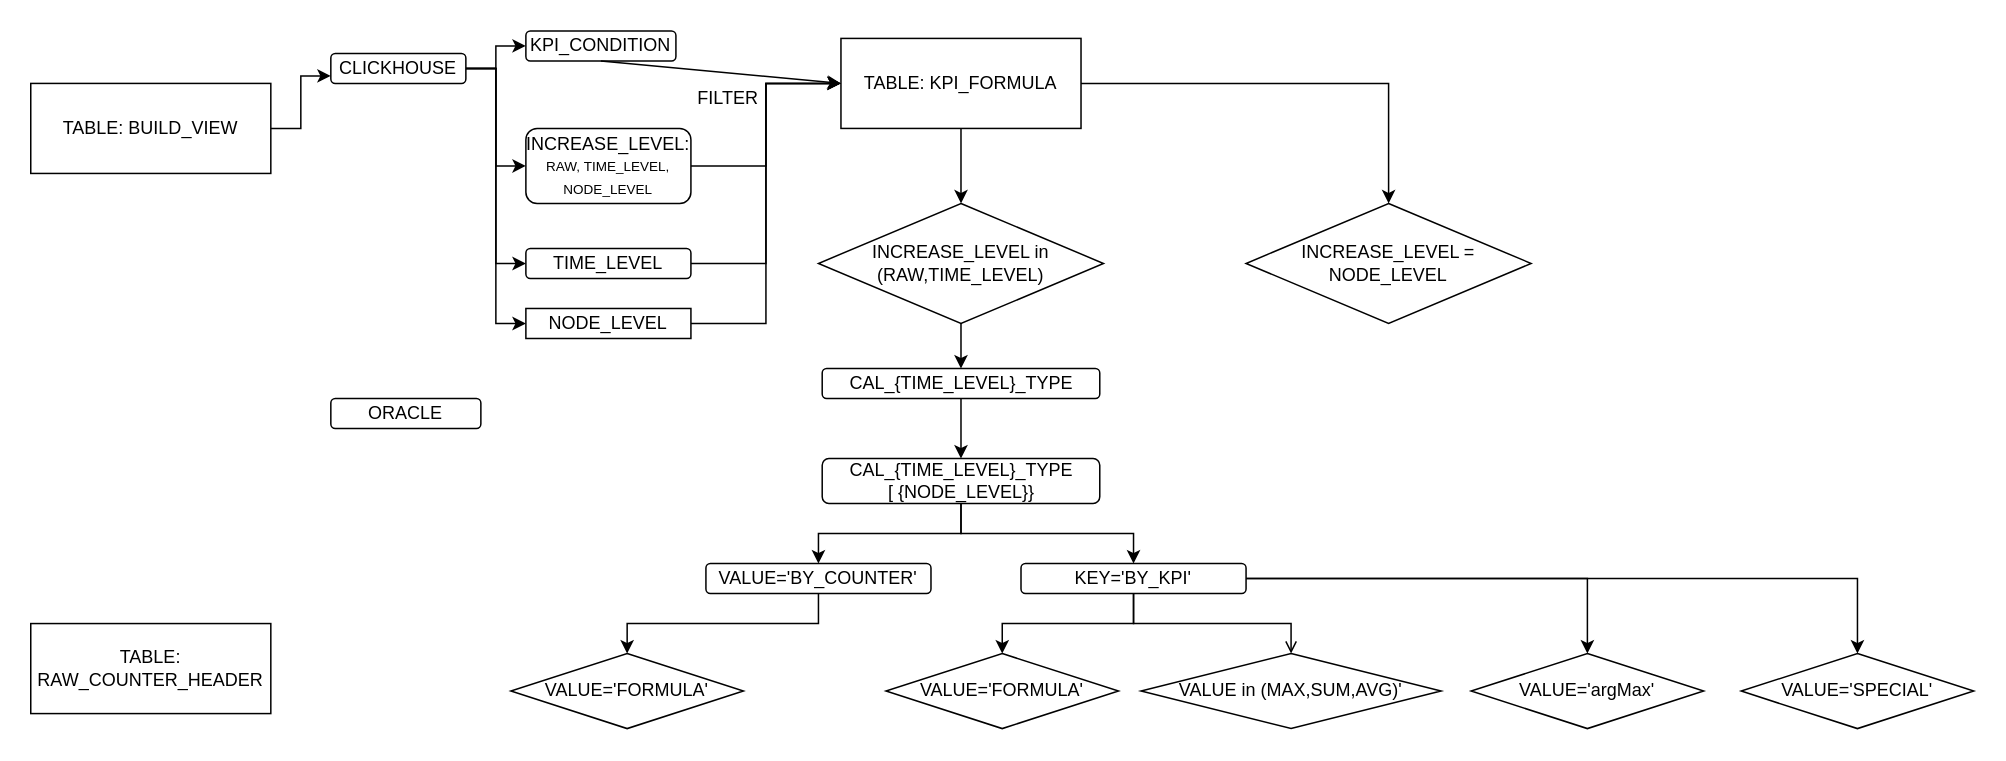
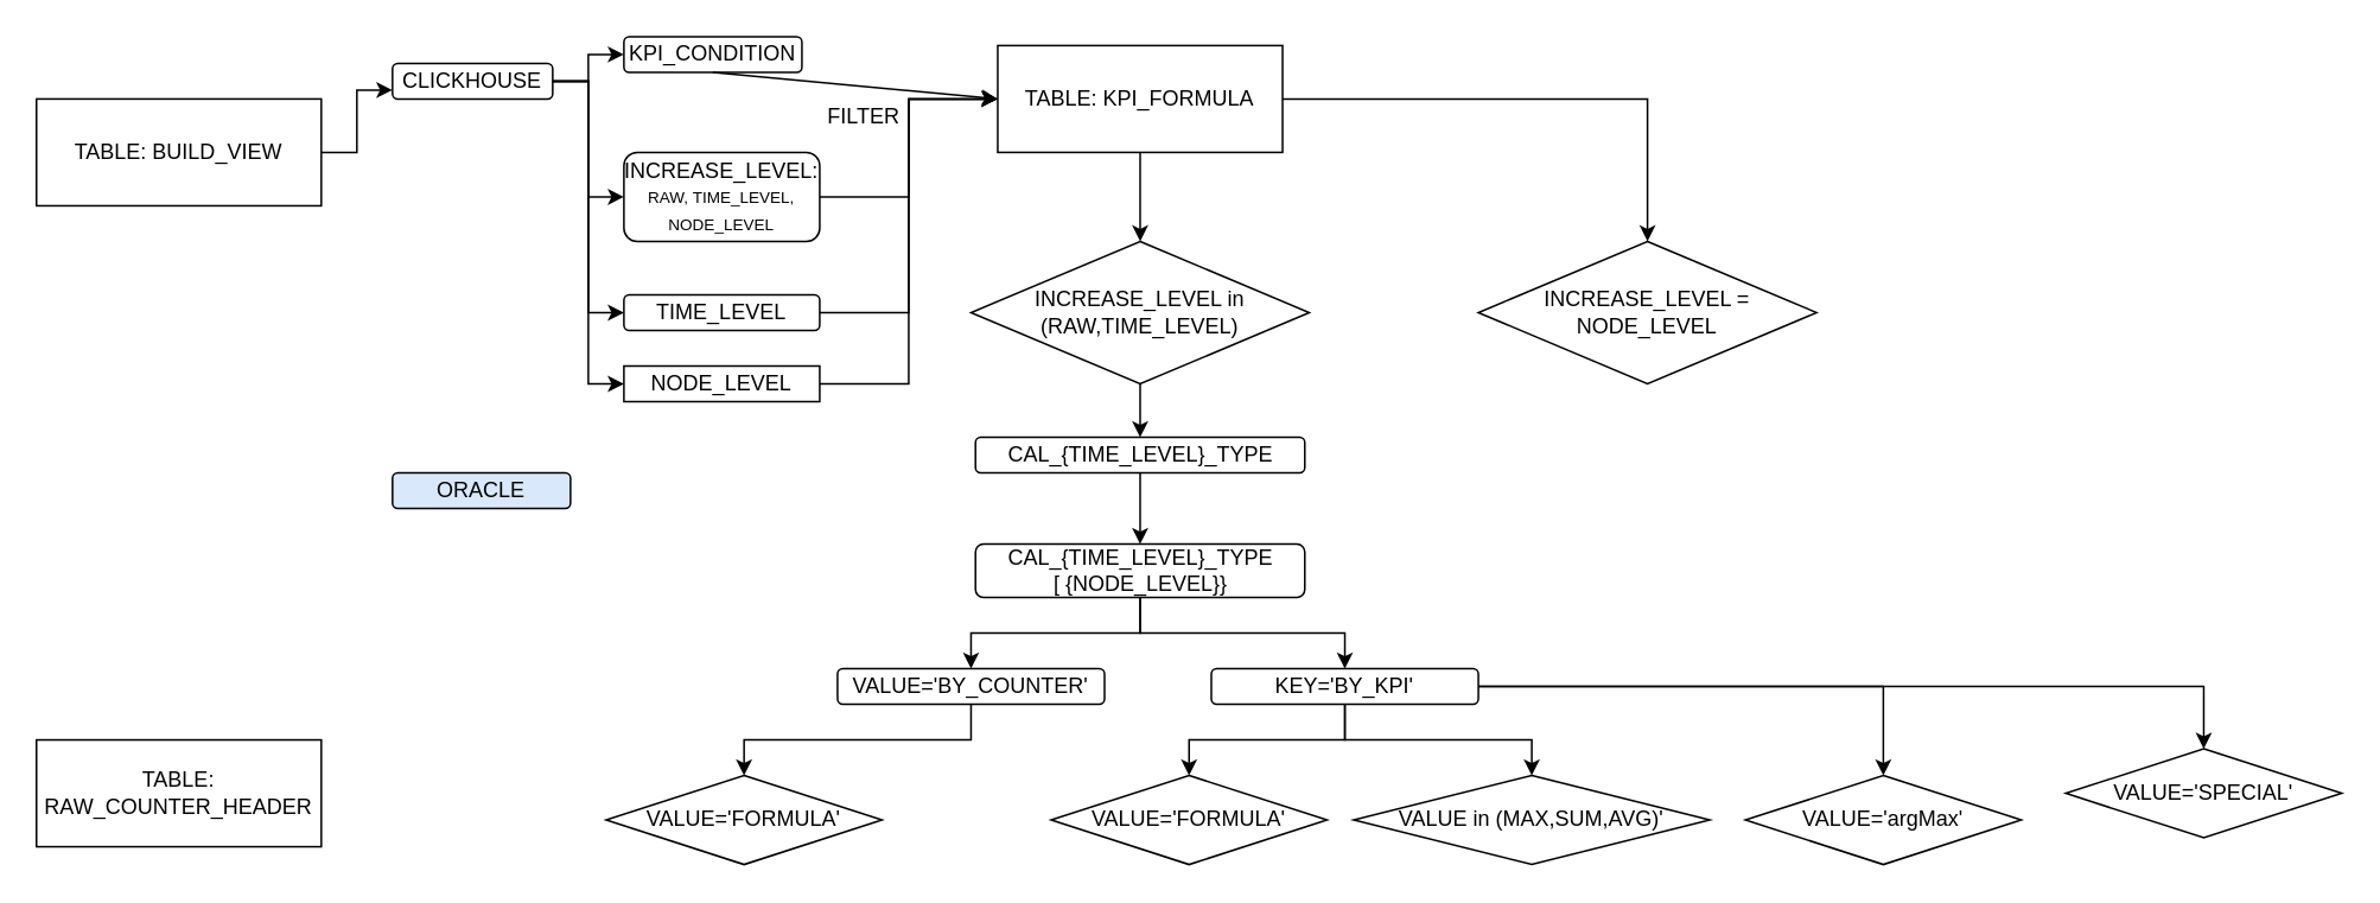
  <mxCell id="0" />
  <mxCell id="1" parent="0" />
  <mxCell id="2" value="" style="edgeStyle=orthogonalEdgeStyle;rounded=0;orthogonalLoop=1;jettySize=auto;html=1;entryX=0;entryY=0.75;entryDx=0;entryDy=0;" edge="1" parent="1" source="3" target="12"><mxGeometry relative="1" as="geometry" /></mxCell>
  <mxCell id="3" value="TABLE: BUILD_VIEW" style="rounded=0;whiteSpace=wrap;html=1;" vertex="1" parent="1"><mxGeometry x="20" y="55" width="160" height="60" as="geometry" /></mxCell>
  <mxCell id="4" style="edgeStyle=orthogonalEdgeStyle;rounded=0;orthogonalLoop=1;jettySize=auto;html=1;entryX=0.5;entryY=0;entryDx=0;entryDy=0;" edge="1" parent="1" source="6" target="22"><mxGeometry relative="1" as="geometry" /></mxCell>
  <mxCell id="5" style="edgeStyle=orthogonalEdgeStyle;rounded=0;orthogonalLoop=1;jettySize=auto;html=1;" edge="1" parent="1" source="6" target="23"><mxGeometry relative="1" as="geometry" /></mxCell>
  <mxCell id="6" value="TABLE: KPI_FORMULA" style="rounded=0;whiteSpace=wrap;html=1;" vertex="1" parent="1"><mxGeometry x="560" y="25" width="160" height="60" as="geometry" /></mxCell>
  <mxCell id="7" value="TABLE: RAW_COUNTER_HEADER" style="rounded=0;whiteSpace=wrap;html=1;" vertex="1" parent="1"><mxGeometry x="20" y="415" width="160" height="60" as="geometry" /></mxCell>
  <mxCell id="8" style="edgeStyle=orthogonalEdgeStyle;rounded=0;orthogonalLoop=1;jettySize=auto;html=1;entryX=0;entryY=0.5;entryDx=0;entryDy=0;" edge="1" parent="1" source="12" target="14"><mxGeometry relative="1" as="geometry" /></mxCell>
  <mxCell id="9" style="edgeStyle=orthogonalEdgeStyle;rounded=0;orthogonalLoop=1;jettySize=auto;html=1;entryX=0;entryY=0.5;entryDx=0;entryDy=0;" edge="1" parent="1" source="12" target="18"><mxGeometry relative="1" as="geometry" /></mxCell>
  <mxCell id="10" style="edgeStyle=orthogonalEdgeStyle;rounded=0;orthogonalLoop=1;jettySize=auto;html=1;entryX=0;entryY=0.5;entryDx=0;entryDy=0;" edge="1" parent="1" source="12" target="20"><mxGeometry relative="1" as="geometry" /></mxCell>
  <mxCell id="11" style="edgeStyle=orthogonalEdgeStyle;rounded=0;orthogonalLoop=1;jettySize=auto;html=1;entryX=0;entryY=0.5;entryDx=0;entryDy=0;" edge="1" parent="1" source="12" target="27"><mxGeometry relative="1" as="geometry" /></mxCell>
  <mxCell id="12" value="CLICKHOUSE" style="rounded=1;whiteSpace=wrap;html=1;" vertex="1" parent="1"><mxGeometry x="220" y="35" width="90" height="20" as="geometry" /></mxCell>
- <mxCell id="13" value="ORACLE" style="rounded=1;whiteSpace=wrap;html=1;" vertex="1" parent="1"><mxGeometry x="220" y="265" width="100" height="20" as="geometry" /></mxCell>
+ <mxCell id="13" value="ORACLE" style="rounded=1;whiteSpace=wrap;html=1;fillColor=#dae8fc;" vertex="1" parent="1"><mxGeometry x="220" y="265" width="100" height="20" as="geometry" /></mxCell>
  <mxCell id="14" value="KPI_CONDITION" style="rounded=1;whiteSpace=wrap;html=1;" vertex="1" parent="1"><mxGeometry x="350" y="20" width="100" height="20" as="geometry" /></mxCell>
  <mxCell id="15" value="" style="endArrow=classic;html=1;entryX=0;entryY=0.5;entryDx=0;entryDy=0;exitX=0.5;exitY=1;exitDx=0;exitDy=0;" edge="1" parent="1" source="14" target="6"><mxGeometry width="50" height="50" relative="1" as="geometry"><mxPoint x="380" y="285" as="sourcePoint" /><mxPoint x="240" y="225" as="targetPoint" /><Array as="points" /></mxGeometry></mxCell>
  <mxCell id="16" value="FILTER" style="text;html=1;strokeColor=none;fillColor=none;align=center;verticalAlign=middle;whiteSpace=wrap;rounded=0;" vertex="1" parent="1"><mxGeometry x="455" y="55" width="60" height="20" as="geometry" /></mxCell>
  <mxCell id="17" style="edgeStyle=orthogonalEdgeStyle;rounded=0;orthogonalLoop=1;jettySize=auto;html=1;entryX=0;entryY=0.5;entryDx=0;entryDy=0;" edge="1" parent="1" source="18" target="6"><mxGeometry relative="1" as="geometry" /></mxCell>
  <mxCell id="18" value="INCREASE_LEVEL:&lt;br&gt;&lt;font style=&quot;font-size: 9px&quot;&gt;RAW, TIME_LEVEL, NODE_LEVEL&lt;/font&gt;" style="rounded=1;whiteSpace=wrap;html=1;" vertex="1" parent="1"><mxGeometry x="350" y="85" width="110" height="50" as="geometry" /></mxCell>
  <mxCell id="19" style="edgeStyle=orthogonalEdgeStyle;rounded=0;orthogonalLoop=1;jettySize=auto;html=1;entryX=0;entryY=0.5;entryDx=0;entryDy=0;" edge="1" parent="1" source="20" target="6"><mxGeometry relative="1" as="geometry" /></mxCell>
  <mxCell id="20" value="TIME_LEVEL" style="rounded=1;whiteSpace=wrap;html=1;" vertex="1" parent="1"><mxGeometry x="350" y="165" width="110" height="20" as="geometry" /></mxCell>
  <mxCell id="21" style="edgeStyle=orthogonalEdgeStyle;rounded=0;orthogonalLoop=1;jettySize=auto;html=1;" edge="1" parent="1" source="22" target="25"><mxGeometry relative="1" as="geometry" /></mxCell>
  <mxCell id="22" value="INCREASE_LEVEL in (RAW,TIME_LEVEL)" style="rhombus;whiteSpace=wrap;html=1;" vertex="1" parent="1"><mxGeometry x="545" y="135" width="190" height="80" as="geometry" /></mxCell>
  <mxCell id="23" value="INCREASE_LEVEL = NODE_LEVEL" style="rhombus;whiteSpace=wrap;html=1;" vertex="1" parent="1"><mxGeometry x="830" y="135" width="190" height="80" as="geometry" /></mxCell>
  <mxCell id="24" style="edgeStyle=orthogonalEdgeStyle;rounded=0;orthogonalLoop=1;jettySize=auto;html=1;" edge="1" parent="1" source="25" target="30"><mxGeometry relative="1" as="geometry" /></mxCell>
  <mxCell id="25" value="CAL_{TIME_LEVEL}_TYPE" style="rounded=1;whiteSpace=wrap;html=1;" vertex="1" parent="1"><mxGeometry x="547.5" y="245" width="185" height="20" as="geometry" /></mxCell>
  <mxCell id="26" style="edgeStyle=orthogonalEdgeStyle;rounded=0;orthogonalLoop=1;jettySize=auto;html=1;entryX=0;entryY=0.5;entryDx=0;entryDy=0;" edge="1" parent="1" source="27" target="6"><mxGeometry relative="1" as="geometry" /></mxCell>
  <mxCell id="27" value="NODE_LEVEL" style="whiteSpace=wrap;html=1;rounded=0;" vertex="1" parent="1"><mxGeometry x="350" y="205" width="110" height="20" as="geometry" /></mxCell>
  <mxCell id="28" style="edgeStyle=orthogonalEdgeStyle;rounded=0;orthogonalLoop=1;jettySize=auto;html=1;" edge="1" parent="1" source="30" target="32"><mxGeometry relative="1" as="geometry" /></mxCell>
  <mxCell id="29" style="edgeStyle=orthogonalEdgeStyle;rounded=0;orthogonalLoop=1;jettySize=auto;html=1;entryX=0.5;entryY=0;entryDx=0;entryDy=0;" edge="1" parent="1" source="30" target="37"><mxGeometry relative="1" as="geometry" /></mxCell>
  <mxCell id="30" value="CAL_{TIME_LEVEL}_TYPE &lt;br&gt;[ {NODE_LEVEL}}" style="rounded=1;whiteSpace=wrap;html=1;" vertex="1" parent="1"><mxGeometry x="547.5" y="305" width="185" height="30" as="geometry" /></mxCell>
  <mxCell id="31" style="edgeStyle=orthogonalEdgeStyle;rounded=0;orthogonalLoop=1;jettySize=auto;html=1;" edge="1" parent="1" source="32" target="38"><mxGeometry relative="1" as="geometry" /></mxCell>
  <mxCell id="32" value="VALUE='BY_COUNTER'" style="rounded=1;whiteSpace=wrap;html=1;" vertex="1" parent="1"><mxGeometry x="470" y="375" width="150" height="20" as="geometry" /></mxCell>
  <mxCell id="33" style="edgeStyle=orthogonalEdgeStyle;rounded=0;orthogonalLoop=1;jettySize=auto;html=1;entryX=0.5;entryY=0;entryDx=0;entryDy=0;" edge="1" parent="1" source="37" target="39"><mxGeometry relative="1" as="geometry" /></mxCell>
- <mxCell id="34" style="edgeStyle=orthogonalEdgeStyle;rounded=0;orthogonalLoop=1;jettySize=auto;html=1;endArrow=open;" edge="1" parent="1" source="37" target="40"><mxGeometry relative="1" as="geometry" /></mxCell>
+ <mxCell id="34" style="edgeStyle=orthogonalEdgeStyle;rounded=0;orthogonalLoop=1;jettySize=auto;html=1;" edge="1" parent="1" source="37" target="40"><mxGeometry relative="1" as="geometry" /></mxCell>
  <mxCell id="35" style="edgeStyle=orthogonalEdgeStyle;rounded=0;orthogonalLoop=1;jettySize=auto;html=1;" edge="1" parent="1" source="37" target="41"><mxGeometry relative="1" as="geometry" /></mxCell>
  <mxCell id="36" style="edgeStyle=orthogonalEdgeStyle;rounded=0;orthogonalLoop=1;jettySize=auto;html=1;" edge="1" parent="1" source="37" target="42"><mxGeometry relative="1" as="geometry" /></mxCell>
  <mxCell id="37" value="KEY='BY_KPI'" style="rounded=1;whiteSpace=wrap;html=1;" vertex="1" parent="1"><mxGeometry x="680" y="375" width="150" height="20" as="geometry" /></mxCell>
  <mxCell id="38" value="VALUE='FORMULA'" style="rhombus;whiteSpace=wrap;html=1;" vertex="1" parent="1"><mxGeometry x="340" y="435" width="155" height="50" as="geometry" /></mxCell>
  <mxCell id="39" value="VALUE='FORMULA'" style="rhombus;whiteSpace=wrap;html=1;" vertex="1" parent="1"><mxGeometry x="590" y="435" width="155" height="50" as="geometry" /></mxCell>
  <mxCell id="40" value="VALUE in (MAX,SUM,AVG)'" style="rhombus;whiteSpace=wrap;html=1;" vertex="1" parent="1"><mxGeometry x="760" y="435" width="200" height="50" as="geometry" /></mxCell>
  <mxCell id="41" value="VALUE='argMax'" style="rhombus;whiteSpace=wrap;html=1;" vertex="1" parent="1"><mxGeometry x="980" y="435" width="155" height="50" as="geometry" /></mxCell>
- <mxCell id="42" value="VALUE='SPECIAL'" style="rhombus;whiteSpace=wrap;html=1;" vertex="1" parent="1"><mxGeometry x="1160" y="435" width="155" height="50" as="geometry" /></mxCell>
+ <mxCell id="42" value="VALUE='SPECIAL'" style="rhombus;whiteSpace=wrap;html=1;" vertex="1" parent="1"><mxGeometry x="1160" y="420" width="155" height="50" as="geometry" /></mxCell>
